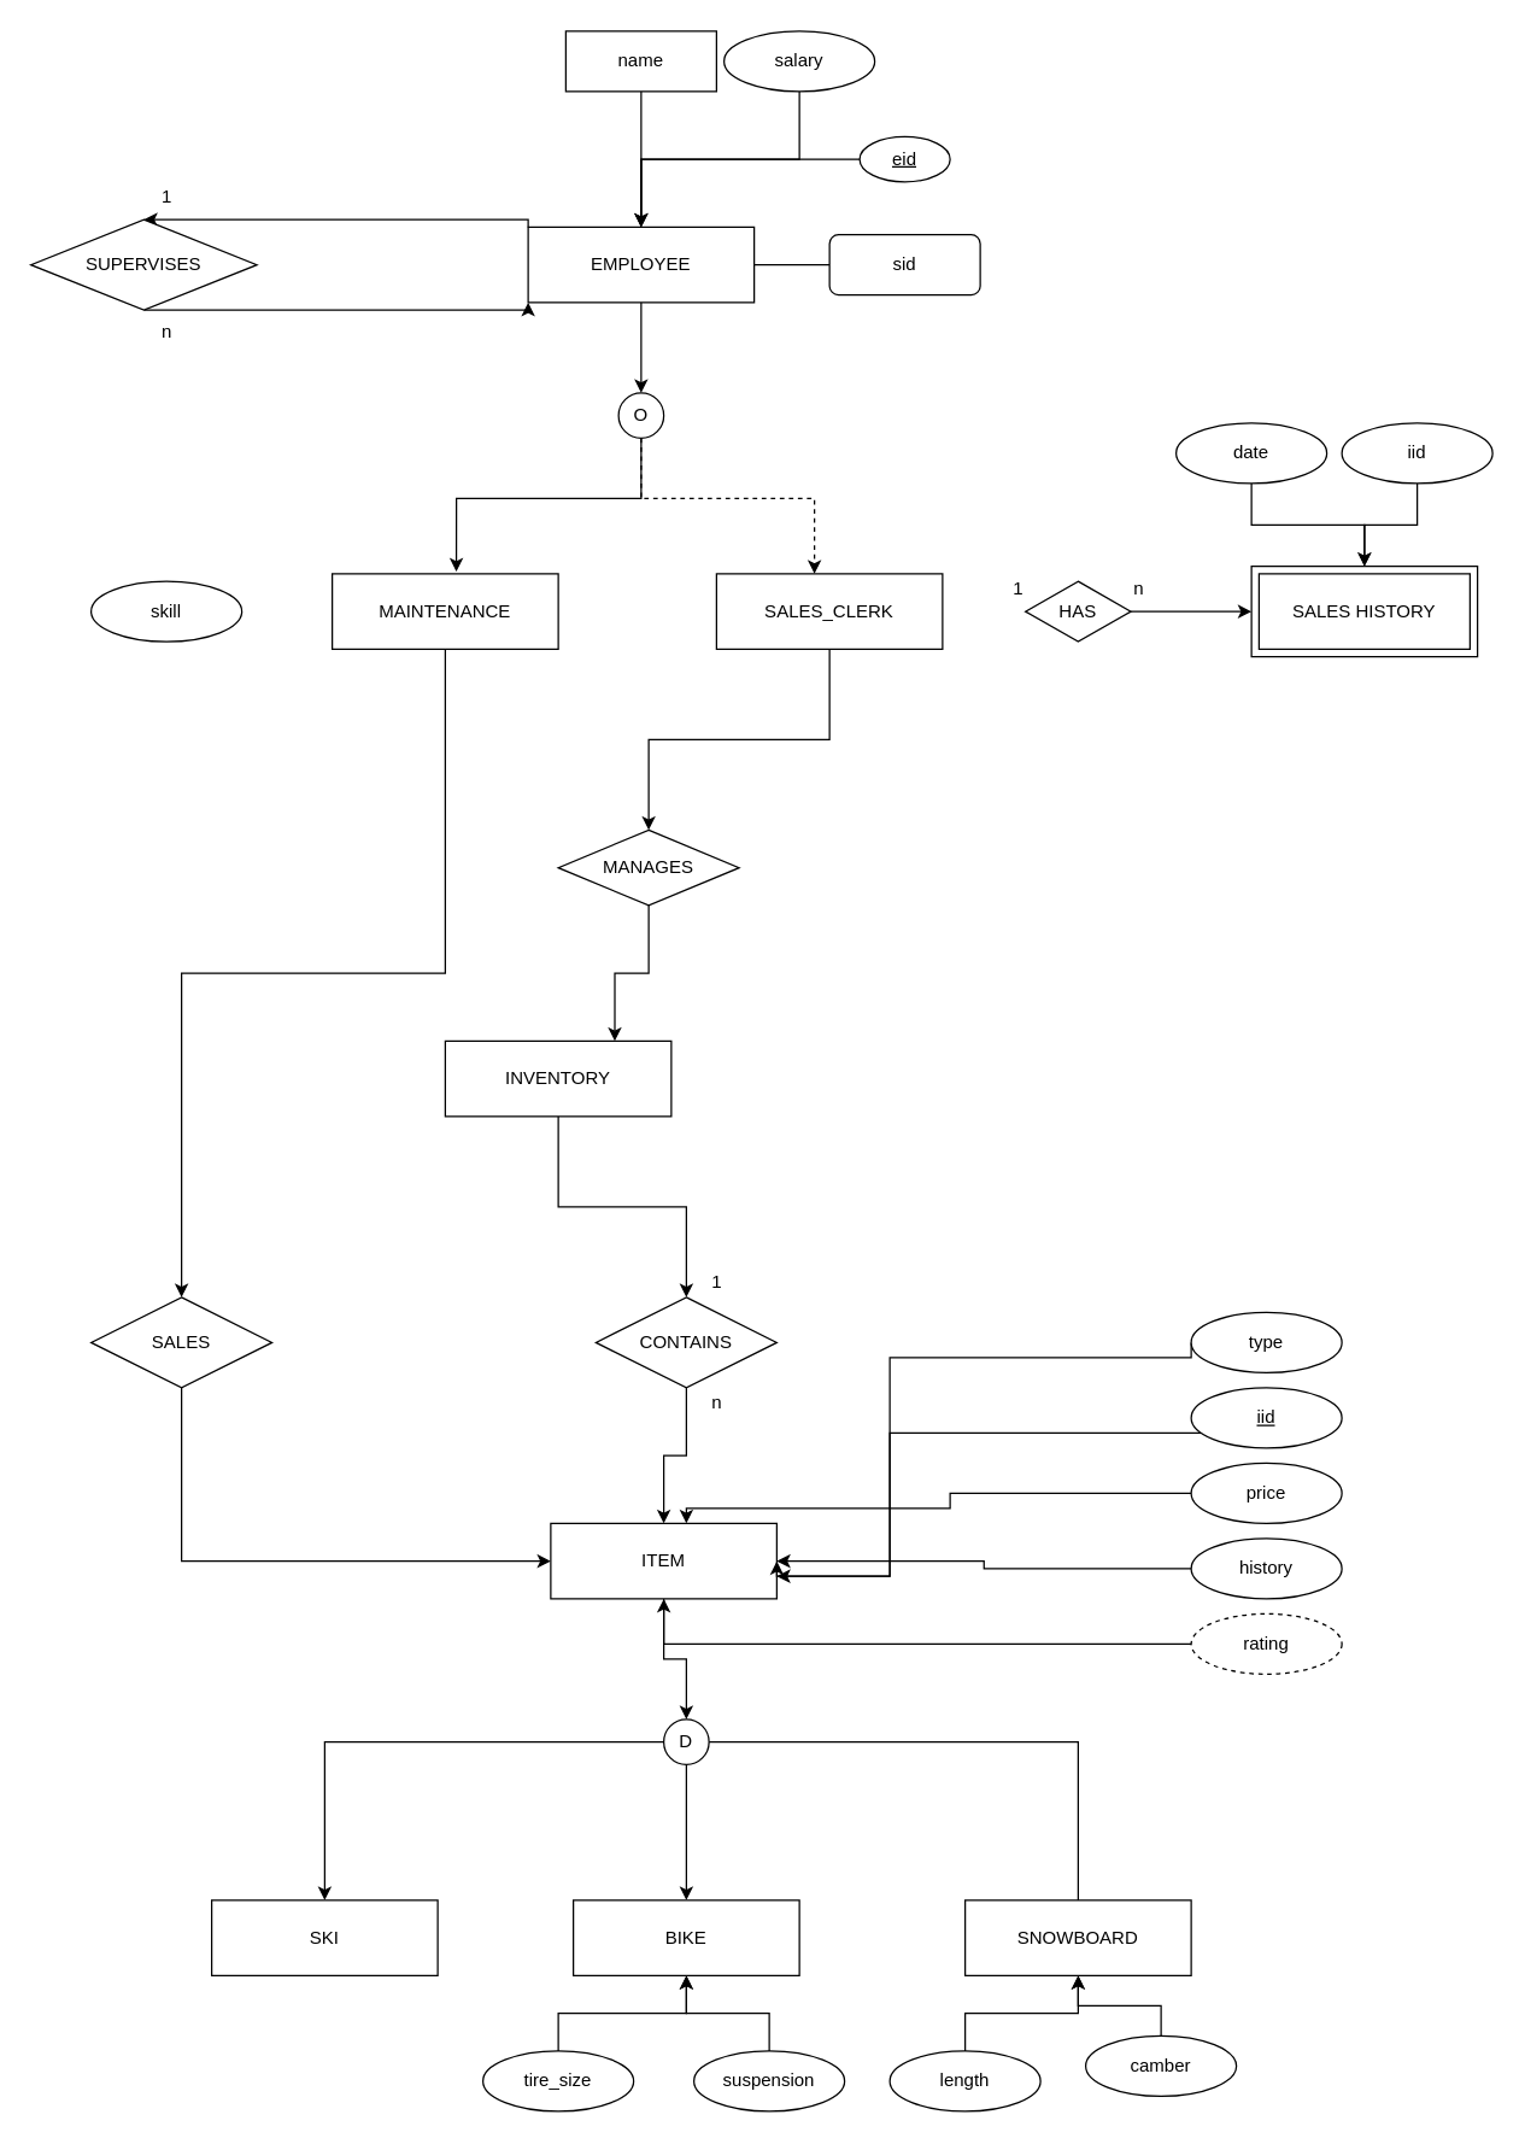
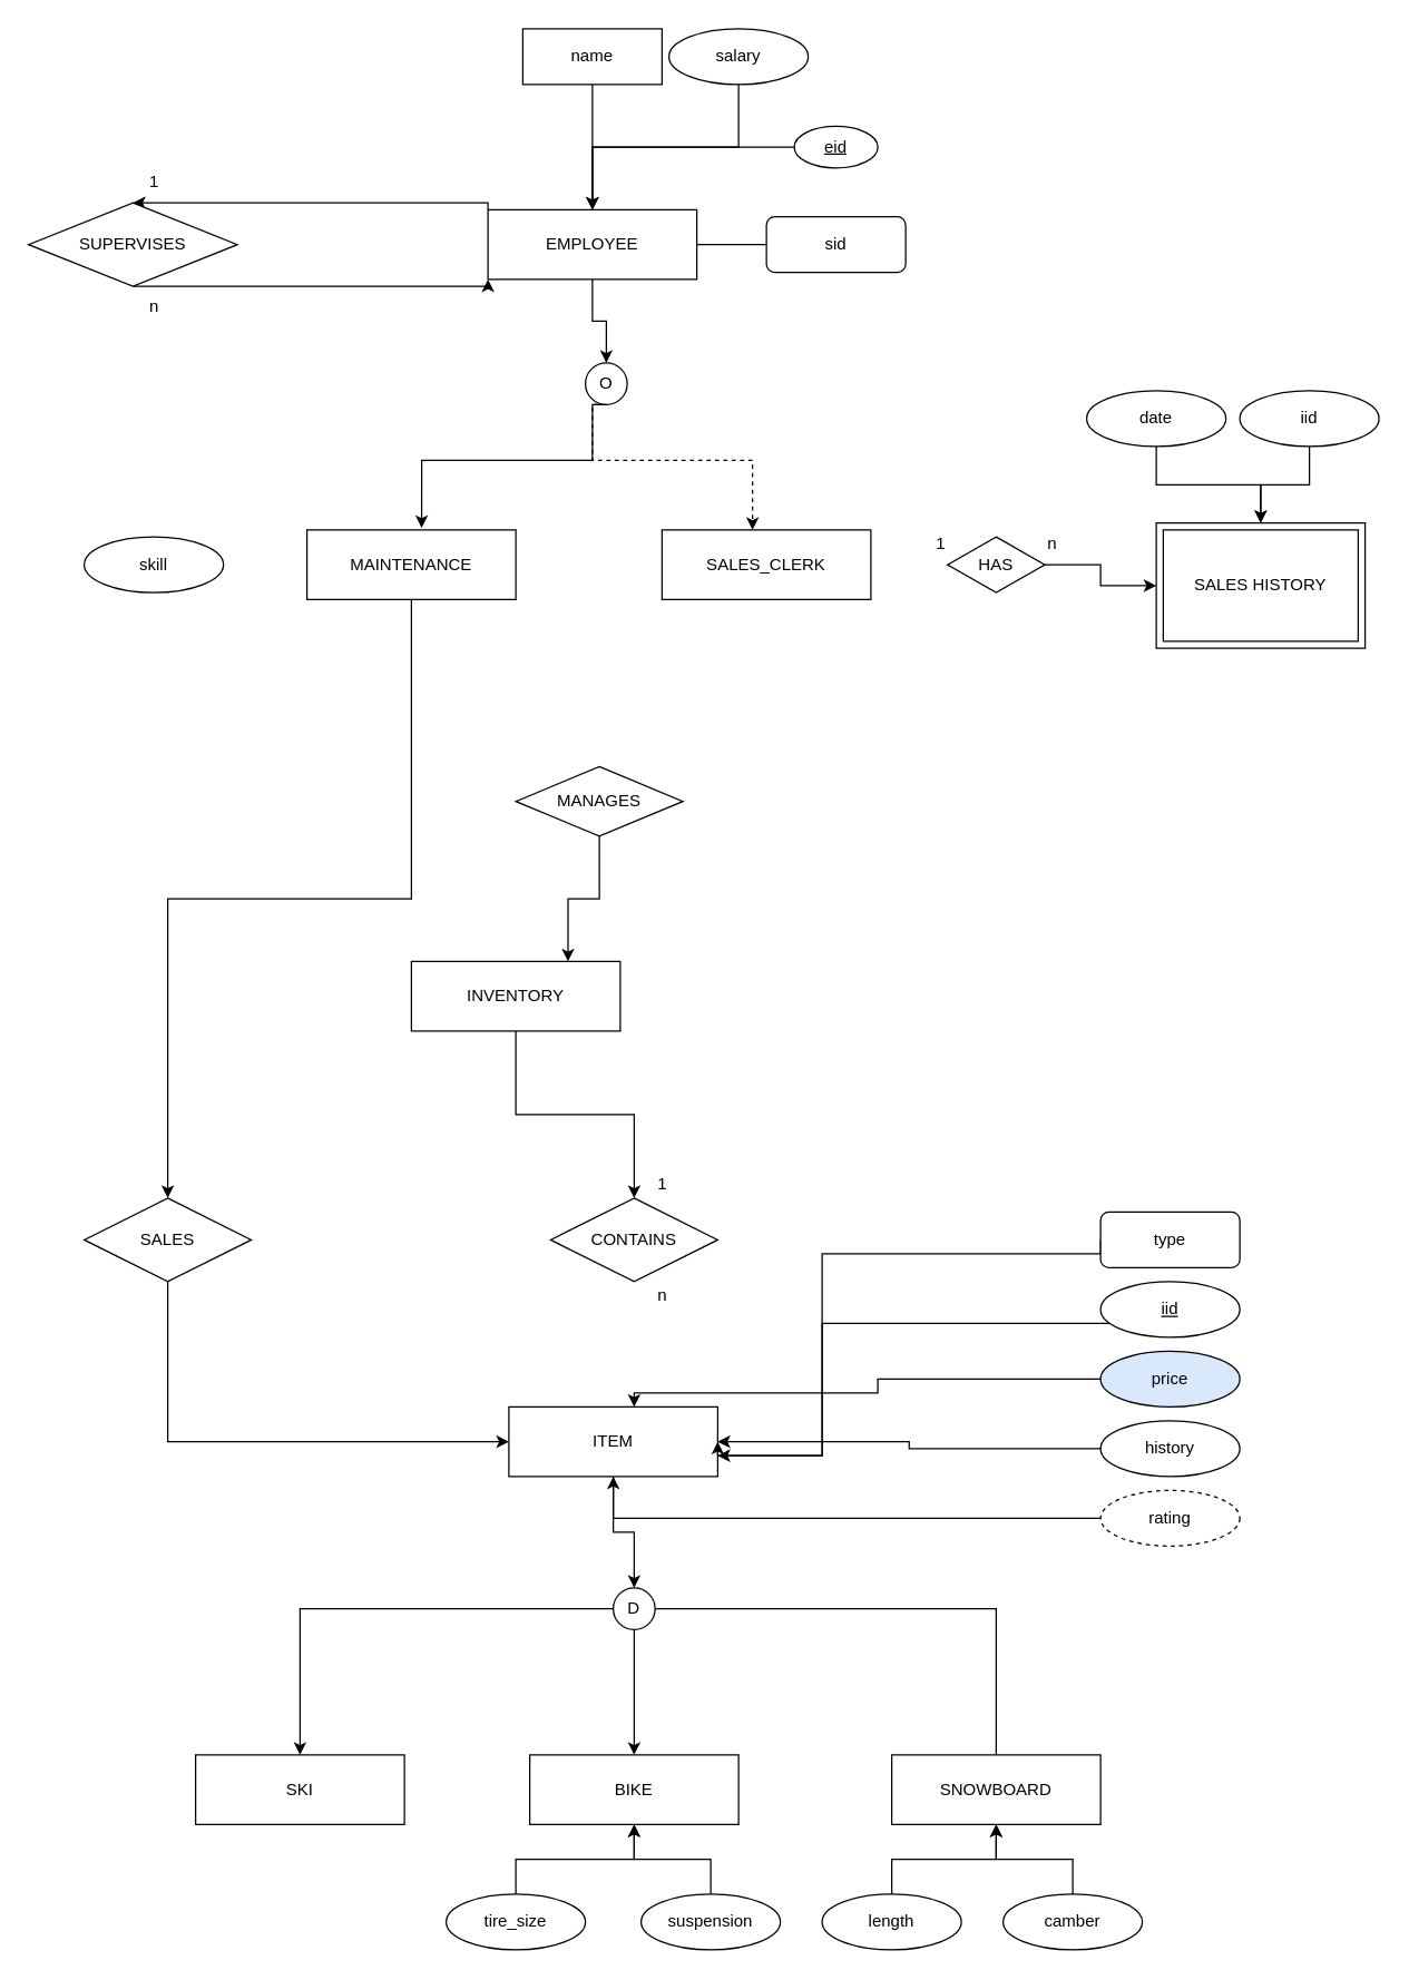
  <mxCell id="0" />
  <mxCell id="1" parent="0" />
  <mxCell id="2" style="edgeStyle=orthogonalEdgeStyle;rounded=0;orthogonalLoop=1;jettySize=auto;html=1;exitX=0.5;exitY=1;exitDx=0;exitDy=0;" edge="1" parent="1" source="3" target="40"><mxGeometry relative="1" as="geometry" /></mxCell>
  <mxCell id="3" value="&lt;div&gt;INVENTORY&lt;/div&gt;" style="whiteSpace=wrap;html=1;align=center;" vertex="1" parent="1"><mxGeometry x="295" y="690" width="150" height="50" as="geometry" /></mxCell>
  <mxCell id="4" style="edgeStyle=orthogonalEdgeStyle;rounded=0;orthogonalLoop=1;jettySize=auto;html=1;exitX=0.5;exitY=1;exitDx=0;exitDy=0;" edge="1" parent="1" source="6" target="8"><mxGeometry relative="1" as="geometry" /></mxCell>
  <mxCell id="5" style="edgeStyle=orthogonalEdgeStyle;rounded=0;orthogonalLoop=1;jettySize=auto;html=1;exitX=0;exitY=0;exitDx=0;exitDy=0;entryX=0.5;entryY=0;entryDx=0;entryDy=0;" edge="1" parent="1" source="6" target="46"><mxGeometry relative="1" as="geometry"><Array as="points"><mxPoint x="350" y="145" /></Array></mxGeometry></mxCell>
  <mxCell id="6" value="EMPLOYEE" style="whiteSpace=wrap;html=1;align=center;" vertex="1" parent="1"><mxGeometry x="350" y="150" width="150" height="50" as="geometry" /></mxCell>
  <mxCell id="7" style="edgeStyle=orthogonalEdgeStyle;rounded=0;orthogonalLoop=1;jettySize=auto;html=1;exitX=0.5;exitY=1;exitDx=0;exitDy=0;entryX=0.549;entryY=-0.028;entryDx=0;entryDy=0;entryPerimeter=0;" edge="1" parent="1" source="8" target="10"><mxGeometry relative="1" as="geometry"><mxPoint x="310" y="340" as="targetPoint" /><Array as="points"><mxPoint x="425" y="330" /><mxPoint x="302" y="330" /></Array></mxGeometry></mxCell>
- <mxCell id="8" value="O" style="ellipse;whiteSpace=wrap;html=1;" vertex="1" parent="1"><mxGeometry x="410" y="260" width="30" height="30" as="geometry" /></mxCell>
+ <mxCell id="8" value="O" style="ellipse;whiteSpace=wrap;html=1;" vertex="1" parent="1"><mxGeometry x="420" y="260" width="30" height="30" as="geometry" /></mxCell>
  <mxCell id="9" style="edgeStyle=orthogonalEdgeStyle;rounded=0;orthogonalLoop=1;jettySize=auto;html=1;exitX=0.5;exitY=1;exitDx=0;exitDy=0;entryX=0.5;entryY=0;entryDx=0;entryDy=0;" edge="1" parent="1" source="10" target="42"><mxGeometry relative="1" as="geometry" /></mxCell>
  <mxCell id="10" value="MAINTENANCE" style="whiteSpace=wrap;html=1;align=center;" vertex="1" parent="1"><mxGeometry x="220" y="380" width="150" height="50" as="geometry" /></mxCell>
- <mxCell id="11" style="edgeStyle=orthogonalEdgeStyle;rounded=0;orthogonalLoop=1;jettySize=auto;html=1;exitX=0.5;exitY=1;exitDx=0;exitDy=0;entryX=0.5;entryY=0;entryDx=0;entryDy=0;" edge="1" parent="1" source="12" target="21"><mxGeometry relative="1" as="geometry" /></mxCell>
  <mxCell id="12" value="SALES_CLERK" style="whiteSpace=wrap;html=1;align=center;" vertex="1" parent="1"><mxGeometry x="475" y="380" width="150" height="50" as="geometry" /></mxCell>
  <mxCell id="13" style="edgeStyle=orthogonalEdgeStyle;rounded=0;orthogonalLoop=1;jettySize=auto;html=1;exitX=0.5;exitY=1;exitDx=0;exitDy=0;dashed=1;" edge="1" parent="1" source="8" target="12"><mxGeometry relative="1" as="geometry"><mxPoint x="520" y="380" as="targetPoint" /><mxPoint x="453" y="320" as="sourcePoint" /><Array as="points"><mxPoint x="425" y="330" /><mxPoint x="540" y="330" /></Array></mxGeometry></mxCell>
  <mxCell id="14" value="" style="edgeStyle=orthogonalEdgeStyle;rounded=0;orthogonalLoop=1;jettySize=auto;html=1;" edge="1" parent="1" source="15" target="6"><mxGeometry relative="1" as="geometry" /></mxCell>
  <mxCell id="15" value="&lt;u&gt;eid&lt;/u&gt;" style="ellipse;whiteSpace=wrap;html=1;align=center;" vertex="1" parent="1"><mxGeometry x="570" y="90" width="60" height="30" as="geometry" /></mxCell>
  <mxCell id="16" value="" style="edgeStyle=orthogonalEdgeStyle;rounded=0;orthogonalLoop=1;jettySize=auto;html=1;" edge="1" parent="1" source="17" target="6"><mxGeometry relative="1" as="geometry"><Array as="points"><mxPoint x="530" y="105" /><mxPoint x="425" y="105" /></Array></mxGeometry></mxCell>
  <mxCell id="17" value="salary" style="ellipse;whiteSpace=wrap;html=1;align=center;" vertex="1" parent="1"><mxGeometry x="480" y="20" width="100" height="40" as="geometry" /></mxCell>
  <mxCell id="18" value="" style="edgeStyle=orthogonalEdgeStyle;rounded=0;orthogonalLoop=1;jettySize=auto;html=1;" edge="1" parent="1" source="19" target="6"><mxGeometry relative="1" as="geometry" /></mxCell>
  <mxCell id="19" value="name" style="whiteSpace=wrap;html=1;align=center;rounded=0;" vertex="1" parent="1"><mxGeometry x="375" y="20" width="100" height="40" as="geometry" /></mxCell>
  <mxCell id="20" style="edgeStyle=orthogonalEdgeStyle;rounded=0;orthogonalLoop=1;jettySize=auto;html=1;exitX=0.5;exitY=1;exitDx=0;exitDy=0;entryX=0.75;entryY=0;entryDx=0;entryDy=0;" edge="1" parent="1" source="21" target="3"><mxGeometry relative="1" as="geometry" /></mxCell>
  <mxCell id="21" value="MANAGES" style="shape=rhombus;perimeter=rhombusPerimeter;whiteSpace=wrap;html=1;align=center;" vertex="1" parent="1"><mxGeometry x="370" y="550" width="120" height="50" as="geometry" /></mxCell>
  <mxCell id="22" value="" style="edgeStyle=orthogonalEdgeStyle;rounded=0;orthogonalLoop=1;jettySize=auto;html=1;" edge="1" parent="1" source="23" target="35"><mxGeometry relative="1" as="geometry" /></mxCell>
  <mxCell id="23" value="ITEM" style="whiteSpace=wrap;html=1;align=center;" vertex="1" parent="1"><mxGeometry x="365" y="1010" width="150" height="50" as="geometry" /></mxCell>
  <mxCell id="24" value="" style="edgeStyle=orthogonalEdgeStyle;rounded=0;orthogonalLoop=1;jettySize=auto;html=1;" edge="1" parent="1" source="25" target="23"><mxGeometry relative="1" as="geometry"><Array as="points"><mxPoint x="630" y="990" /><mxPoint x="630" y="1000" /><mxPoint x="455" y="1000" /></Array></mxGeometry></mxCell>
- <mxCell id="25" value="&lt;div&gt;price&lt;/div&gt;" style="ellipse;whiteSpace=wrap;html=1;align=center;" vertex="1" parent="1"><mxGeometry x="790" y="970" width="100" height="40" as="geometry" /></mxCell>
+ <mxCell id="25" value="&lt;div&gt;price&lt;/div&gt;" style="ellipse;whiteSpace=wrap;html=1;align=center;fillColor=#dae8fc;" vertex="1" parent="1"><mxGeometry x="790" y="970" width="100" height="40" as="geometry" /></mxCell>
  <mxCell id="26" value="" style="edgeStyle=orthogonalEdgeStyle;rounded=0;orthogonalLoop=1;jettySize=auto;html=1;" edge="1" parent="1" source="27" target="23"><mxGeometry relative="1" as="geometry" /></mxCell>
  <mxCell id="27" value="history" style="ellipse;whiteSpace=wrap;html=1;align=center;" vertex="1" parent="1"><mxGeometry x="790" y="1020" width="100" height="40" as="geometry" /></mxCell>
  <mxCell id="28" value="" style="edgeStyle=orthogonalEdgeStyle;rounded=0;orthogonalLoop=1;jettySize=auto;html=1;" edge="1" parent="1" source="29" target="23"><mxGeometry relative="1" as="geometry"><Array as="points"><mxPoint x="590" y="950" /><mxPoint x="590" y="1045" /></Array></mxGeometry></mxCell>
  <mxCell id="29" value="&lt;u&gt;iid&lt;/u&gt;" style="ellipse;whiteSpace=wrap;html=1;align=center;" vertex="1" parent="1"><mxGeometry x="790" y="920" width="100" height="40" as="geometry" /></mxCell>
  <mxCell id="30" value="" style="edgeStyle=orthogonalEdgeStyle;rounded=0;orthogonalLoop=1;jettySize=auto;html=1;" edge="1" parent="1" source="31" target="23"><mxGeometry relative="1" as="geometry" /></mxCell>
  <mxCell id="31" value="rating" style="ellipse;whiteSpace=wrap;html=1;align=center;dashed=1;" vertex="1" parent="1"><mxGeometry x="790" y="1070" width="100" height="40" as="geometry" /></mxCell>
  <mxCell id="32" value="" style="edgeStyle=orthogonalEdgeStyle;rounded=0;orthogonalLoop=1;jettySize=auto;html=1;" edge="1" parent="1" source="35" target="37"><mxGeometry relative="1" as="geometry" /></mxCell>
  <mxCell id="33" value="" style="edgeStyle=orthogonalEdgeStyle;rounded=0;orthogonalLoop=1;jettySize=auto;html=1;" edge="1" parent="1" source="35" target="36"><mxGeometry relative="1" as="geometry" /></mxCell>
  <mxCell id="34" value="" style="edgeStyle=orthogonalEdgeStyle;rounded=0;orthogonalLoop=1;jettySize=auto;html=1;endArrow=none;" edge="1" parent="1" source="35" target="38"><mxGeometry relative="1" as="geometry" /></mxCell>
  <mxCell id="35" value="D" style="ellipse;whiteSpace=wrap;html=1;" vertex="1" parent="1"><mxGeometry x="440" y="1140" width="30" height="30" as="geometry" /></mxCell>
  <mxCell id="36" value="SKI" style="whiteSpace=wrap;html=1;align=center;" vertex="1" parent="1"><mxGeometry x="140" y="1260" width="150" height="50" as="geometry" /></mxCell>
  <mxCell id="37" value="BIKE" style="whiteSpace=wrap;html=1;align=center;" vertex="1" parent="1"><mxGeometry x="380" y="1260" width="150" height="50" as="geometry" /></mxCell>
  <mxCell id="38" value="SNOWBOARD" style="whiteSpace=wrap;html=1;align=center;" vertex="1" parent="1"><mxGeometry x="640" y="1260" width="150" height="50" as="geometry" /></mxCell>
- <mxCell id="39" value="" style="edgeStyle=orthogonalEdgeStyle;rounded=0;orthogonalLoop=1;jettySize=auto;html=1;" edge="1" parent="1" source="40" target="23"><mxGeometry relative="1" as="geometry" /></mxCell>
  <mxCell id="40" value="CONTAINS" style="shape=rhombus;perimeter=rhombusPerimeter;whiteSpace=wrap;html=1;align=center;" vertex="1" parent="1"><mxGeometry x="395" y="860" width="120" height="60" as="geometry" /></mxCell>
  <mxCell id="41" style="edgeStyle=orthogonalEdgeStyle;rounded=0;orthogonalLoop=1;jettySize=auto;html=1;exitX=0.5;exitY=1;exitDx=0;exitDy=0;entryX=0;entryY=0.5;entryDx=0;entryDy=0;" edge="1" parent="1" source="42" target="23"><mxGeometry relative="1" as="geometry" /></mxCell>
  <mxCell id="42" value="SALES" style="shape=rhombus;perimeter=rhombusPerimeter;whiteSpace=wrap;html=1;align=center;" vertex="1" parent="1"><mxGeometry x="60" y="860" width="120" height="60" as="geometry" /></mxCell>
  <mxCell id="43" value="1" style="text;html=1;align=center;verticalAlign=middle;resizable=0;points=[];autosize=1;strokeColor=none;fillColor=none;" vertex="1" parent="1"><mxGeometry x="460" y="830" width="30" height="40" as="geometry" /></mxCell>
  <mxCell id="44" value="n" style="text;html=1;align=center;verticalAlign=middle;resizable=0;points=[];autosize=1;strokeColor=none;fillColor=none;" vertex="1" parent="1"><mxGeometry x="460" y="910" width="30" height="40" as="geometry" /></mxCell>
  <mxCell id="45" style="edgeStyle=orthogonalEdgeStyle;rounded=0;orthogonalLoop=1;jettySize=auto;html=1;exitX=0.5;exitY=1;exitDx=0;exitDy=0;entryX=0;entryY=1;entryDx=0;entryDy=0;" edge="1" parent="1" source="46" target="6"><mxGeometry relative="1" as="geometry"><Array as="points"><mxPoint x="350" y="205" /></Array></mxGeometry></mxCell>
  <mxCell id="46" value="SUPERVISES" style="shape=rhombus;perimeter=rhombusPerimeter;whiteSpace=wrap;html=1;align=center;" vertex="1" parent="1"><mxGeometry x="20" y="145" width="150" height="60" as="geometry" /></mxCell>
  <mxCell id="47" value="1" style="text;html=1;align=center;verticalAlign=middle;resizable=0;points=[];autosize=1;strokeColor=none;fillColor=none;" vertex="1" parent="1"><mxGeometry x="95" y="110" width="30" height="40" as="geometry" /></mxCell>
  <mxCell id="48" value="n" style="text;html=1;align=center;verticalAlign=middle;resizable=0;points=[];autosize=1;strokeColor=none;fillColor=none;" vertex="1" parent="1"><mxGeometry x="95" y="200" width="30" height="40" as="geometry" /></mxCell>
  <mxCell id="49" value="" style="edgeStyle=orthogonalEdgeStyle;rounded=0;orthogonalLoop=1;jettySize=auto;html=1;endArrow=none;" edge="1" parent="1" source="50" target="6"><mxGeometry relative="1" as="geometry"><Array as="points"><mxPoint x="540" y="175" /><mxPoint x="540" y="175" /></Array></mxGeometry></mxCell>
  <mxCell id="50" value="&lt;div&gt;sid&lt;/div&gt;" style="whiteSpace=wrap;html=1;align=center;rounded=1;" vertex="1" parent="1"><mxGeometry x="550" y="155" width="100" height="40" as="geometry" /></mxCell>
  <mxCell id="51" value="skill" style="ellipse;whiteSpace=wrap;html=1;align=center;" vertex="1" parent="1"><mxGeometry x="60" y="385" width="100" height="40" as="geometry" /></mxCell>
- <mxCell id="52" value="SALES HISTORY" style="shape=ext;margin=3;double=1;whiteSpace=wrap;html=1;align=center;" vertex="1" parent="1"><mxGeometry x="830" y="375" width="150" height="60" as="geometry" /></mxCell>
+ <mxCell id="52" value="SALES HISTORY" style="shape=ext;margin=3;double=1;whiteSpace=wrap;html=1;align=center;" vertex="1" parent="1"><mxGeometry x="830" y="375" width="150" height="90" as="geometry" /></mxCell>
  <mxCell id="53" style="edgeStyle=orthogonalEdgeStyle;rounded=0;orthogonalLoop=1;jettySize=auto;html=1;exitX=1;exitY=0.5;exitDx=0;exitDy=0;entryX=0;entryY=0.5;entryDx=0;entryDy=0;" edge="1" parent="1" source="54" target="52"><mxGeometry relative="1" as="geometry" /></mxCell>
  <mxCell id="54" value="HAS" style="shape=rhombus;perimeter=rhombusPerimeter;whiteSpace=wrap;html=1;align=center;" vertex="1" parent="1"><mxGeometry x="680" y="385" width="70" height="40" as="geometry" /></mxCell>
  <mxCell id="55" value="1" style="text;html=1;align=center;verticalAlign=middle;resizable=0;points=[];autosize=1;strokeColor=none;fillColor=none;" vertex="1" parent="1"><mxGeometry x="660" y="370" width="30" height="40" as="geometry" /></mxCell>
  <mxCell id="56" value="n" style="text;html=1;align=center;verticalAlign=middle;resizable=0;points=[];autosize=1;strokeColor=none;fillColor=none;" vertex="1" parent="1"><mxGeometry x="740" y="370" width="30" height="40" as="geometry" /></mxCell>
  <mxCell id="57" value="" style="edgeStyle=orthogonalEdgeStyle;rounded=0;orthogonalLoop=1;jettySize=auto;html=1;" edge="1" parent="1" source="58" target="52"><mxGeometry relative="1" as="geometry" /></mxCell>
  <mxCell id="58" value="date" style="ellipse;whiteSpace=wrap;html=1;align=center;" vertex="1" parent="1"><mxGeometry x="780" y="280" width="100" height="40" as="geometry" /></mxCell>
  <mxCell id="59" value="" style="edgeStyle=orthogonalEdgeStyle;rounded=0;orthogonalLoop=1;jettySize=auto;html=1;" edge="1" parent="1" source="60" target="52"><mxGeometry relative="1" as="geometry" /></mxCell>
  <mxCell id="60" value="iid" style="ellipse;whiteSpace=wrap;html=1;align=center;" vertex="1" parent="1"><mxGeometry x="890" y="280" width="100" height="40" as="geometry" /></mxCell>
  <mxCell id="61" value="" style="edgeStyle=orthogonalEdgeStyle;rounded=0;orthogonalLoop=1;jettySize=auto;html=1;" edge="1" parent="1" source="62" target="37"><mxGeometry relative="1" as="geometry" /></mxCell>
  <mxCell id="62" value="tire_size" style="ellipse;whiteSpace=wrap;html=1;align=center;" vertex="1" parent="1"><mxGeometry x="320" y="1360" width="100" height="40" as="geometry" /></mxCell>
  <mxCell id="63" value="" style="edgeStyle=orthogonalEdgeStyle;rounded=0;orthogonalLoop=1;jettySize=auto;html=1;" edge="1" parent="1" source="64" target="37"><mxGeometry relative="1" as="geometry" /></mxCell>
  <mxCell id="64" value="&lt;div&gt;suspension&lt;/div&gt;" style="ellipse;whiteSpace=wrap;html=1;align=center;" vertex="1" parent="1"><mxGeometry x="460" y="1360" width="100" height="40" as="geometry" /></mxCell>
  <mxCell id="65" style="edgeStyle=orthogonalEdgeStyle;rounded=0;orthogonalLoop=1;jettySize=auto;html=1;exitX=0;exitY=0.5;exitDx=0;exitDy=0;entryX=1;entryY=0.5;entryDx=0;entryDy=0;" edge="1" parent="1" source="66" target="23"><mxGeometry relative="1" as="geometry"><Array as="points"><mxPoint x="590" y="900" /><mxPoint x="590" y="1045" /></Array></mxGeometry></mxCell>
- <mxCell id="66" value="type" style="ellipse;whiteSpace=wrap;html=1;align=center;" vertex="1" parent="1"><mxGeometry x="790" y="870" width="100" height="40" as="geometry" /></mxCell>
+ <mxCell id="66" value="type" style="whiteSpace=wrap;html=1;align=center;rounded=1;" vertex="1" parent="1"><mxGeometry x="790" y="870" width="100" height="40" as="geometry" /></mxCell>
  <mxCell id="67" value="" style="edgeStyle=orthogonalEdgeStyle;rounded=0;orthogonalLoop=1;jettySize=auto;html=1;" edge="1" parent="1" source="68" target="38"><mxGeometry relative="1" as="geometry" /></mxCell>
  <mxCell id="68" value="length" style="ellipse;whiteSpace=wrap;html=1;align=center;" vertex="1" parent="1"><mxGeometry x="590" y="1360" width="100" height="40" as="geometry" /></mxCell>
  <mxCell id="69" value="" style="edgeStyle=orthogonalEdgeStyle;rounded=0;orthogonalLoop=1;jettySize=auto;html=1;" edge="1" parent="1" source="70" target="38"><mxGeometry relative="1" as="geometry" /></mxCell>
- <mxCell id="70" value="camber" style="ellipse;whiteSpace=wrap;html=1;align=center;" vertex="1" parent="1"><mxGeometry x="720" y="1350" width="100" height="40" as="geometry" /></mxCell>
+ <mxCell id="70" value="camber" style="ellipse;whiteSpace=wrap;html=1;align=center;" vertex="1" parent="1"><mxGeometry x="720" y="1360" width="100" height="40" as="geometry" /></mxCell>
